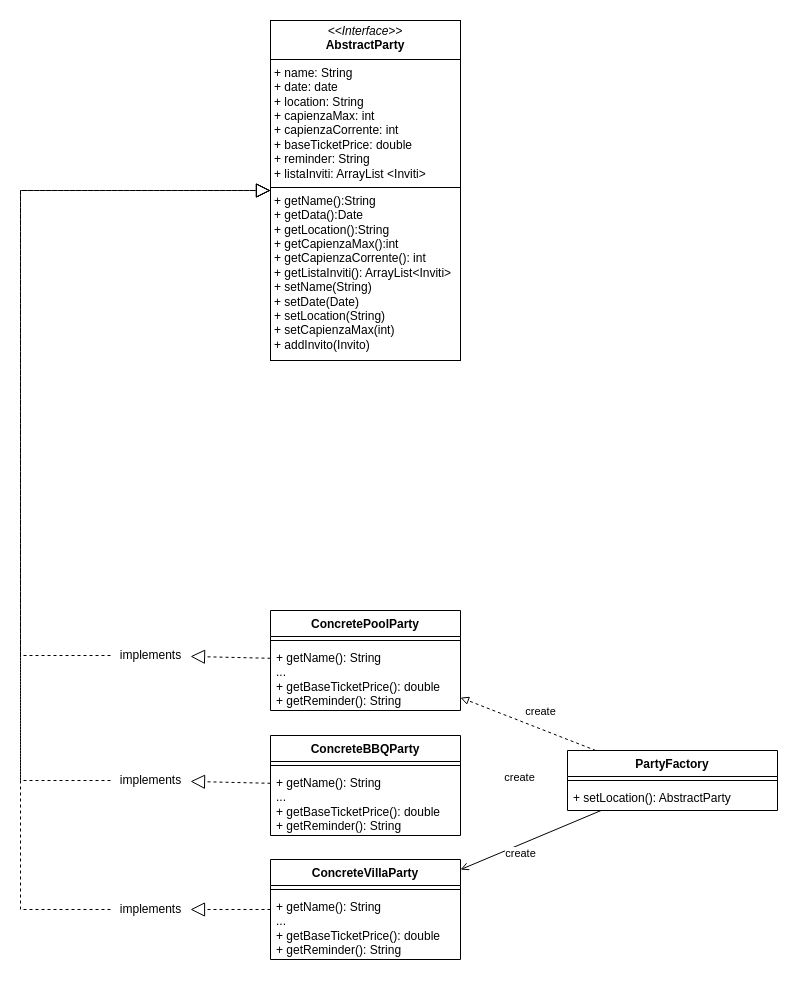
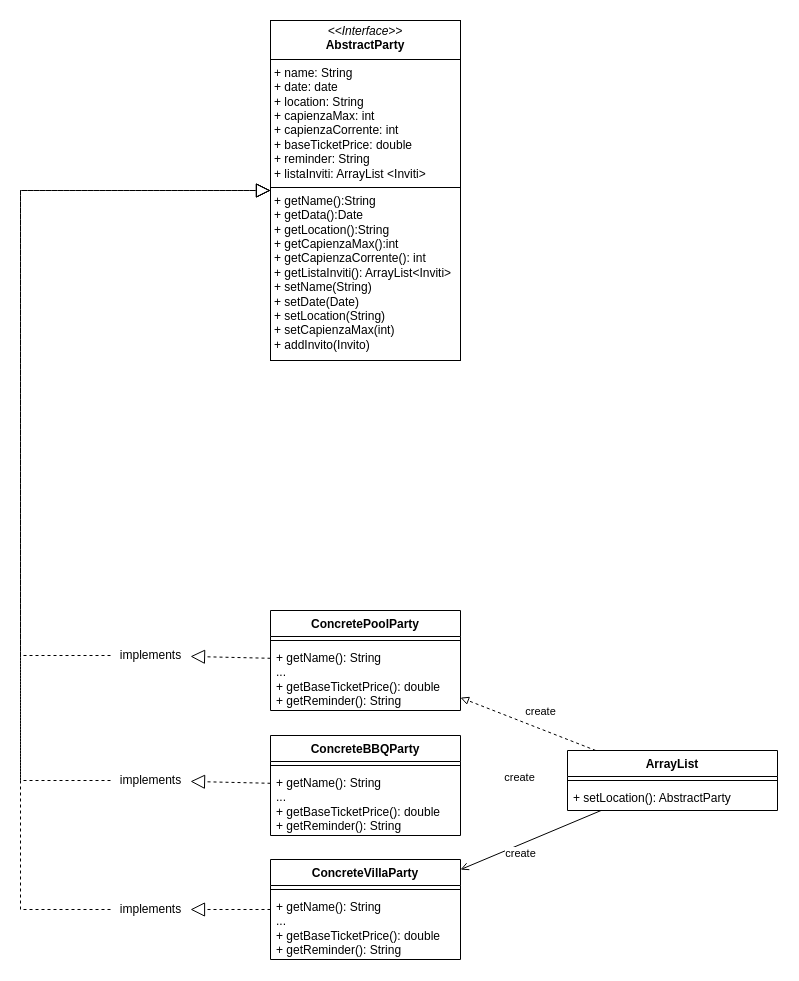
  <mxCell id="0" />
  <mxCell id="1" parent="0" />
  <mxCell id="2" value="ConcretePoolParty" style="swimlane;fontStyle=1;align=center;verticalAlign=top;childLayout=stackLayout;horizontal=1;startSize=26;horizontalStack=0;resizeParent=1;resizeParentMax=0;resizeLast=0;collapsible=1;marginBottom=0;whiteSpace=wrap;html=1;" vertex="1" parent="1"><mxGeometry x="270" y="610" width="190" height="100" as="geometry" /></mxCell>
  <mxCell id="3" value="" style="line;strokeWidth=1;fillColor=none;align=left;verticalAlign=middle;spacingTop=-1;spacingLeft=3;spacingRight=3;rotatable=0;labelPosition=right;points=[];portConstraint=eastwest;strokeColor=inherit;" vertex="1" parent="2"><mxGeometry y="26" width="190" height="8" as="geometry" /></mxCell>
  <mxCell id="4" value="+ getName(): String&lt;div&gt;...&lt;br&gt;&lt;div&gt;+ getBaseTicketPrice(): double&lt;/div&gt;&lt;div&gt;+ getReminder(): String&lt;/div&gt;&lt;/div&gt;" style="text;strokeColor=none;fillColor=none;align=left;verticalAlign=top;spacingLeft=4;spacingRight=4;overflow=hidden;rotatable=0;points=[[0,0.5],[1,0.5]];portConstraint=eastwest;whiteSpace=wrap;html=1;" vertex="1" parent="2"><mxGeometry y="34" width="190" height="66" as="geometry" /></mxCell>
  <mxCell id="5" value="ConcreteVillaParty" style="swimlane;fontStyle=1;align=center;verticalAlign=top;childLayout=stackLayout;horizontal=1;startSize=26;horizontalStack=0;resizeParent=1;resizeParentMax=0;resizeLast=0;collapsible=1;marginBottom=0;whiteSpace=wrap;html=1;" vertex="1" parent="1"><mxGeometry x="270" y="859" width="190" height="100" as="geometry" /></mxCell>
  <mxCell id="6" value="" style="line;strokeWidth=1;fillColor=none;align=left;verticalAlign=middle;spacingTop=-1;spacingLeft=3;spacingRight=3;rotatable=0;labelPosition=right;points=[];portConstraint=eastwest;strokeColor=inherit;" vertex="1" parent="5"><mxGeometry y="26" width="190" height="8" as="geometry" /></mxCell>
  <mxCell id="7" value="+ getName(): String&lt;div&gt;...&lt;br&gt;&lt;div&gt;+ getBaseTicketPrice(): double&lt;/div&gt;&lt;div&gt;+ getReminder(): String&lt;/div&gt;&lt;/div&gt;" style="text;strokeColor=none;fillColor=none;align=left;verticalAlign=top;spacingLeft=4;spacingRight=4;overflow=hidden;rotatable=0;points=[[0,0.5],[1,0.5]];portConstraint=eastwest;whiteSpace=wrap;html=1;" vertex="1" parent="5"><mxGeometry y="34" width="190" height="66" as="geometry" /></mxCell>
  <mxCell id="8" value="ConcreteBBQParty" style="swimlane;fontStyle=1;align=center;verticalAlign=top;childLayout=stackLayout;horizontal=1;startSize=26;horizontalStack=0;resizeParent=1;resizeParentMax=0;resizeLast=0;collapsible=1;marginBottom=0;whiteSpace=wrap;html=1;" vertex="1" parent="1"><mxGeometry x="270" y="735" width="190" height="100" as="geometry" /></mxCell>
  <mxCell id="9" value="" style="line;strokeWidth=1;fillColor=none;align=left;verticalAlign=middle;spacingTop=-1;spacingLeft=3;spacingRight=3;rotatable=0;labelPosition=right;points=[];portConstraint=eastwest;strokeColor=inherit;" vertex="1" parent="8"><mxGeometry y="26" width="190" height="8" as="geometry" /></mxCell>
  <mxCell id="10" value="+ getName(): String&lt;div&gt;...&lt;br&gt;&lt;div&gt;+ getBaseTicketPrice(): double&lt;/div&gt;&lt;div&gt;+ getReminder(): String&lt;/div&gt;&lt;/div&gt;" style="text;strokeColor=none;fillColor=none;align=left;verticalAlign=top;spacingLeft=4;spacingRight=4;overflow=hidden;rotatable=0;points=[[0,0.5],[1,0.5]];portConstraint=eastwest;whiteSpace=wrap;html=1;" vertex="1" parent="8"><mxGeometry y="34" width="190" height="66" as="geometry" /></mxCell>
  <mxCell id="11" value="&lt;p style=&quot;margin:0px;margin-top:4px;text-align:center;&quot;&gt;&lt;i&gt;&amp;lt;&amp;lt;Interface&amp;gt;&amp;gt;&lt;/i&gt;&lt;br&gt;&lt;b&gt;AbstractParty&lt;/b&gt;&lt;/p&gt;&lt;hr size=&quot;1&quot; style=&quot;border-style:solid;&quot;&gt;&lt;p style=&quot;margin:0px;margin-left:4px;&quot;&gt;+ name: String&lt;/p&gt;&lt;p style=&quot;margin:0px;margin-left:4px;&quot;&gt;+ date: date&lt;br&gt;+ location: String&lt;/p&gt;&lt;p style=&quot;margin:0px;margin-left:4px;&quot;&gt;+ capienzaMax: int&lt;/p&gt;&lt;p style=&quot;margin:0px;margin-left:4px;&quot;&gt;+ capienzaCorrente: int&lt;/p&gt;&lt;p style=&quot;margin:0px;margin-left:4px;&quot;&gt;+ baseTicketPrice: double&lt;/p&gt;&lt;p style=&quot;margin:0px;margin-left:4px;&quot;&gt;+ reminder: String&lt;/p&gt;&lt;p style=&quot;margin:0px;margin-left:4px;&quot;&gt;+ listaInviti: ArrayList &amp;lt;Inviti&amp;gt;&lt;/p&gt;&lt;hr size=&quot;1&quot; style=&quot;border-style:solid;&quot;&gt;&lt;p style=&quot;margin:0px;margin-left:4px;&quot;&gt;+ getName():String&lt;br style=&quot;padding: 0px; margin: 0px;&quot;&gt;+ getData():Date&lt;br style=&quot;padding: 0px; margin: 0px;&quot;&gt;+ getLocation():String&lt;br style=&quot;padding: 0px; margin: 0px;&quot;&gt;+ getCapienzaMax():int&lt;/p&gt;&lt;p style=&quot;margin:0px;margin-left:4px;&quot;&gt;+ getCapienzaCorrente(): int&lt;/p&gt;&lt;p style=&quot;margin:0px;margin-left:4px;&quot;&gt;+ getListaInviti(): ArrayList&amp;lt;Inviti&amp;gt;&lt;br style=&quot;padding: 0px; margin: 0px;&quot;&gt;+ setName(String)&lt;br style=&quot;padding: 0px; margin: 0px;&quot;&gt;+ setDate(Date)&lt;br style=&quot;padding: 0px; margin: 0px;&quot;&gt;+ setLocation(String)&lt;br style=&quot;padding: 0px; margin: 0px;&quot;&gt;+ setCapienzaMax(int)&lt;/p&gt;&lt;p style=&quot;margin:0px;margin-left:4px;&quot;&gt;+ addInvito(Invito)&lt;/p&gt;&lt;div style=&quot;padding: 0px; margin: 0px;&quot;&gt;&lt;br style=&quot;padding: 0px; margin: 0px;&quot;&gt;&lt;/div&gt;&lt;div style=&quot;padding: 0px; margin: 0px;&quot;&gt;&lt;br style=&quot;padding: 0px; margin: 0px; text-wrap-mode: nowrap;&quot;&gt;&lt;/div&gt;" style="verticalAlign=top;align=left;overflow=fill;html=1;whiteSpace=wrap;" vertex="1" parent="1"><mxGeometry x="270" y="20" width="190" height="340" as="geometry" /></mxCell>
  <mxCell id="12" value="" style="endArrow=block;dashed=1;endFill=0;endSize=12;html=1;rounded=0;" edge="1" parent="1" source="24" target="11"><mxGeometry width="160" relative="1" as="geometry"><mxPoint x="170" y="280" as="sourcePoint" /><mxPoint x="330" y="280" as="targetPoint" /><Array as="points"><mxPoint x="20" y="655" /><mxPoint x="20" y="190" /></Array></mxGeometry></mxCell>
  <mxCell id="13" value="" style="endArrow=block;dashed=1;endFill=0;endSize=12;html=1;rounded=0;" edge="1" parent="1" source="26" target="11"><mxGeometry width="160" relative="1" as="geometry"><mxPoint x="124" y="126" as="sourcePoint" /><mxPoint x="320" y="-100" as="targetPoint" /><Array as="points"><mxPoint x="20" y="780" /><mxPoint x="20" y="190" /></Array></mxGeometry></mxCell>
  <mxCell id="14" value="" style="endArrow=block;dashed=1;endFill=0;endSize=12;html=1;rounded=0;" edge="1" parent="1" source="28" target="11"><mxGeometry width="160" relative="1" as="geometry"><mxPoint x="134" y="136" as="sourcePoint" /><mxPoint x="330" y="-90" as="targetPoint" /><Array as="points"><mxPoint x="20" y="909" /><mxPoint x="20" y="190" /></Array></mxGeometry></mxCell>
  <mxCell id="15" value="" style="html=1;verticalAlign=bottom;labelBackgroundColor=none;endArrow=block;endFill=0;dashed=1;rounded=0;" edge="1" parent="1" source="16" target="2"><mxGeometry width="160" relative="1" as="geometry"><mxPoint x="137" y="539" as="sourcePoint" /><mxPoint x="297" y="539" as="targetPoint" /></mxGeometry></mxCell>
- <mxCell id="16" value="PartyFactory" style="swimlane;fontStyle=1;align=center;verticalAlign=top;childLayout=stackLayout;horizontal=1;startSize=26;horizontalStack=0;resizeParent=1;resizeParentMax=0;resizeLast=0;collapsible=1;marginBottom=0;whiteSpace=wrap;html=1;" vertex="1" parent="1"><mxGeometry x="567" y="750" width="210" height="60" as="geometry" /></mxCell>
+ <mxCell id="16" value="ArrayList" style="swimlane;fontStyle=1;align=center;verticalAlign=top;childLayout=stackLayout;horizontal=1;startSize=26;horizontalStack=0;resizeParent=1;resizeParentMax=0;resizeLast=0;collapsible=1;marginBottom=0;whiteSpace=wrap;html=1;" vertex="1" parent="1"><mxGeometry x="567" y="750" width="210" height="60" as="geometry" /></mxCell>
  <mxCell id="17" value="" style="line;strokeWidth=1;fillColor=none;align=left;verticalAlign=middle;spacingTop=-1;spacingLeft=3;spacingRight=3;rotatable=0;labelPosition=right;points=[];portConstraint=eastwest;strokeColor=inherit;" vertex="1" parent="16"><mxGeometry y="26" width="210" height="8" as="geometry" /></mxCell>
  <mxCell id="18" value="+ setLocation(): AbstractParty" style="text;strokeColor=none;fillColor=none;align=left;verticalAlign=top;spacingLeft=4;spacingRight=4;overflow=hidden;rotatable=0;points=[[0,0.5],[1,0.5]];portConstraint=eastwest;whiteSpace=wrap;html=1;" vertex="1" parent="16"><mxGeometry y="34" width="210" height="26" as="geometry" /></mxCell>
  <mxCell id="19" value="" style="html=1;verticalAlign=bottom;labelBackgroundColor=none;endArrow=open;endFill=0;dashed=0;rounded=0;" edge="1" parent="1" source="16" target="5"><mxGeometry width="160" relative="1" as="geometry"><mxPoint x="167" y="720" as="sourcePoint" /><mxPoint x="317" y="768" as="targetPoint" /></mxGeometry></mxCell>
  <mxCell id="20" value="create" style="edgeLabel;html=1;align=center;verticalAlign=middle;resizable=0;points=[];" vertex="1" connectable="0" parent="19"><mxGeometry x="-0.157" y="1" relative="1" as="geometry"><mxPoint x="-2" y="-125" as="offset" /></mxGeometry></mxCell>
  <mxCell id="21" value="create" style="edgeLabel;html=1;align=center;verticalAlign=middle;resizable=0;points=[];" vertex="1" connectable="0" parent="1"><mxGeometry x="459.996" y="839.995" as="geometry"><mxPoint x="60" y="13" as="offset" /></mxGeometry></mxCell>
  <mxCell id="22" value="create" style="edgeLabel;html=1;align=center;verticalAlign=middle;resizable=0;points=[];" vertex="1" connectable="0" parent="1"><mxGeometry x="519.996" y="779.995" as="geometry"><mxPoint x="-1" y="-3" as="offset" /></mxGeometry></mxCell>
  <mxCell id="23" value="" style="endArrow=block;dashed=1;endFill=0;endSize=12;html=1;rounded=0;" edge="1" parent="1" source="2" target="24"><mxGeometry width="160" relative="1" as="geometry"><mxPoint x="270" y="655" as="sourcePoint" /><mxPoint x="270" y="190" as="targetPoint" /><Array as="points" /></mxGeometry></mxCell>
  <mxCell id="24" value="implements" style="text;html=1;align=center;verticalAlign=middle;resizable=0;points=[];autosize=1;strokeColor=none;fillColor=none;" vertex="1" parent="1"><mxGeometry x="110" y="640" width="80" height="30" as="geometry" /></mxCell>
  <mxCell id="25" value="" style="endArrow=block;dashed=1;endFill=0;endSize=12;html=1;rounded=0;" edge="1" parent="1" source="8" target="26"><mxGeometry width="160" relative="1" as="geometry"><mxPoint x="270" y="780" as="sourcePoint" /><mxPoint x="270" y="190" as="targetPoint" /><Array as="points" /></mxGeometry></mxCell>
  <mxCell id="26" value="implements" style="text;html=1;align=center;verticalAlign=middle;resizable=0;points=[];autosize=1;strokeColor=none;fillColor=none;" vertex="1" parent="1"><mxGeometry x="110" y="765" width="80" height="30" as="geometry" /></mxCell>
  <mxCell id="27" value="" style="endArrow=block;dashed=1;endFill=0;endSize=12;html=1;rounded=0;" edge="1" parent="1" source="5" target="28"><mxGeometry width="160" relative="1" as="geometry"><mxPoint x="270" y="909" as="sourcePoint" /><mxPoint x="270" y="190" as="targetPoint" /><Array as="points" /></mxGeometry></mxCell>
  <mxCell id="28" value="implements" style="text;html=1;align=center;verticalAlign=middle;resizable=0;points=[];autosize=1;strokeColor=none;fillColor=none;" vertex="1" parent="1"><mxGeometry x="110" y="894" width="80" height="30" as="geometry" /></mxCell>
